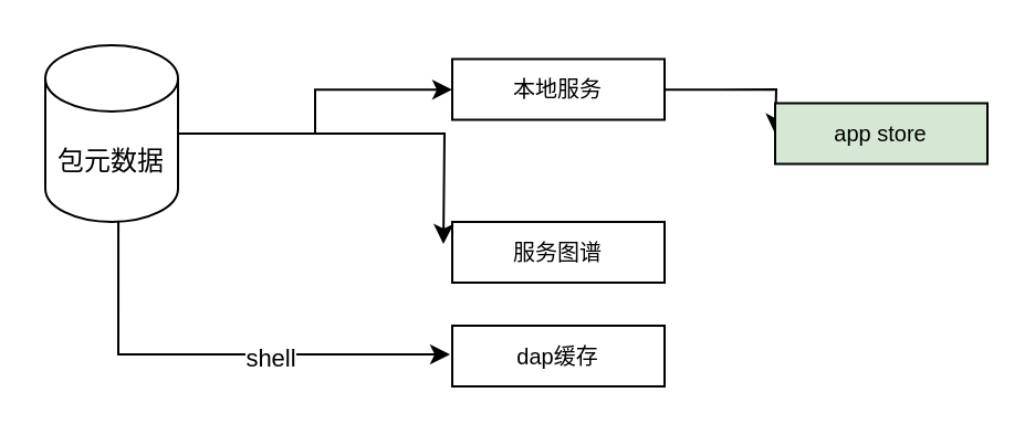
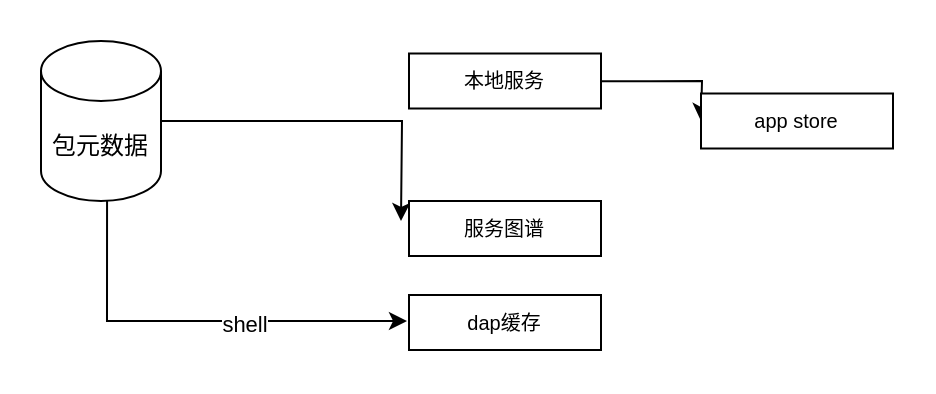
  <mxCell id="0" />
  <mxCell id="1" parent="0" />
- <mxCell id="2" value="" style="edgeStyle=orthogonalEdgeStyle;rounded=0;orthogonalLoop=1;jettySize=auto;html=1;" edge="1" parent="1" source="6" target="8"><mxGeometry relative="1" as="geometry" /></mxCell>
  <mxCell id="3" value="" style="edgeStyle=orthogonalEdgeStyle;rounded=0;orthogonalLoop=1;jettySize=auto;html=1;" edge="1" parent="1" source="6"><mxGeometry relative="1" as="geometry"><mxPoint x="200" y="110" as="targetPoint" /></mxGeometry></mxCell>
  <mxCell id="4" value="" style="edgeStyle=orthogonalEdgeStyle;rounded=0;orthogonalLoop=1;jettySize=auto;html=1;" edge="1" parent="1"><mxGeometry relative="1" as="geometry"><mxPoint x="53.029" y="100" as="sourcePoint" /><mxPoint x="203" y="160" as="targetPoint" /><Array as="points"><mxPoint x="53" y="160" /></Array></mxGeometry></mxCell>
  <mxCell id="5" value="shell" style="edgeLabel;html=1;align=center;verticalAlign=middle;resizable=0;points=[];" vertex="1" connectable="0" parent="4"><mxGeometry x="0.229" y="-1" relative="1" as="geometry"><mxPoint as="offset" /></mxGeometry></mxCell>
  <mxCell id="6" value="包元数据" style="shape=cylinder3;whiteSpace=wrap;html=1;boundedLbl=1;backgroundOutline=1;size=15;" vertex="1" parent="1"><mxGeometry x="20" y="20" width="60" height="80" as="geometry" /></mxCell>
  <mxCell id="7" value="" style="edgeStyle=orthogonalEdgeStyle;rounded=0;orthogonalLoop=1;jettySize=auto;html=1;" edge="1" parent="1" source="8"><mxGeometry relative="1" as="geometry"><mxPoint x="350" y="60" as="targetPoint" /></mxGeometry></mxCell>
  <mxCell id="8" value="&lt;span style=&quot;font-size: 10px;&quot;&gt;本地服务&lt;/span&gt;" style="whiteSpace=wrap;html=1;" vertex="1" parent="1"><mxGeometry x="204" y="26.25" width="96" height="27.5" as="geometry" /></mxCell>
- <mxCell id="9" value="&lt;span style=&quot;font-size: 10px;&quot;&gt;app store&lt;/span&gt;" style="whiteSpace=wrap;html=1;fillColor=#d5e8d4;" vertex="1" parent="1"><mxGeometry x="350" y="46.25" width="96" height="27.5" as="geometry" /></mxCell>
+ <mxCell id="9" value="&lt;span style=&quot;font-size: 10px;&quot;&gt;app store&lt;/span&gt;" style="whiteSpace=wrap;html=1;" vertex="1" parent="1"><mxGeometry x="350" y="46.25" width="96" height="27.5" as="geometry" /></mxCell>
  <mxCell id="10" value="&lt;span style=&quot;font-size: 10px;&quot;&gt;服务图谱&lt;/span&gt;" style="whiteSpace=wrap;html=1;" vertex="1" parent="1"><mxGeometry x="204" y="100" width="96" height="27.5" as="geometry" /></mxCell>
  <mxCell id="11" value="&lt;span style=&quot;font-size: 10px;&quot;&gt;dap缓存&lt;/span&gt;" style="whiteSpace=wrap;html=1;" vertex="1" parent="1"><mxGeometry x="204" y="147" width="96" height="27.5" as="geometry" /></mxCell>
